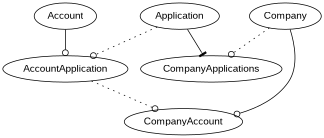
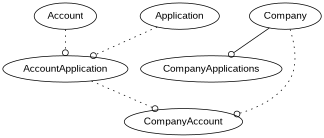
  digraph {
    node [fontname=Arial]
    edge [arrowhead=odot style=dotted]
    Account
    AccountApplication
    CompanyAccount
    Application
    CompanyApplications
    Company
-   Account -> AccountApplication [style=solid]
+   Account -> AccountApplication
    AccountApplication -> CompanyAccount
    Application -> AccountApplication
-   Application -> CompanyApplications [arrowhead=tee style=solid]
-   Company -> CompanyAccount [style=solid]
-   Company -> CompanyApplications
+   Company -> CompanyAccount
+   Company -> CompanyApplications [style=solid]
  }
